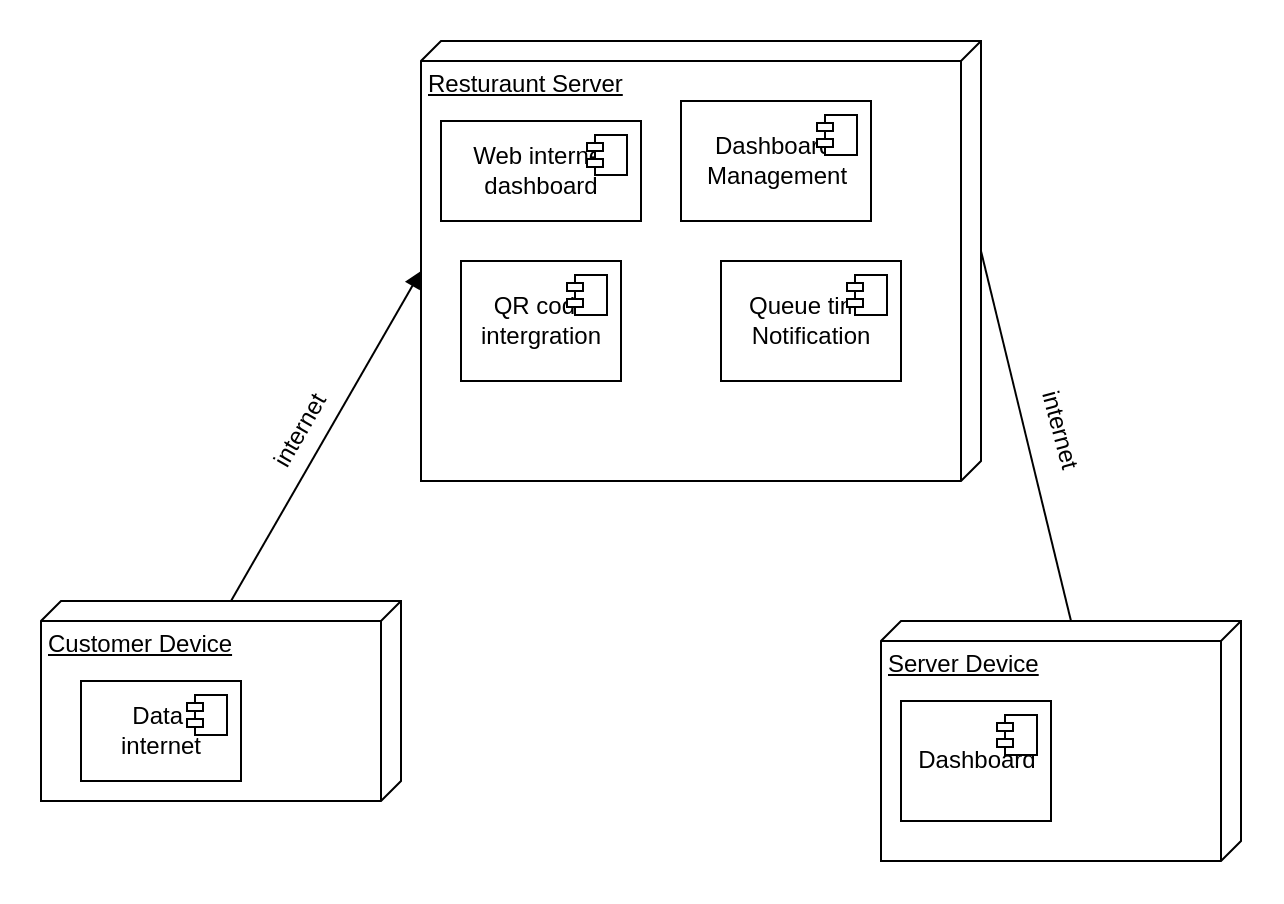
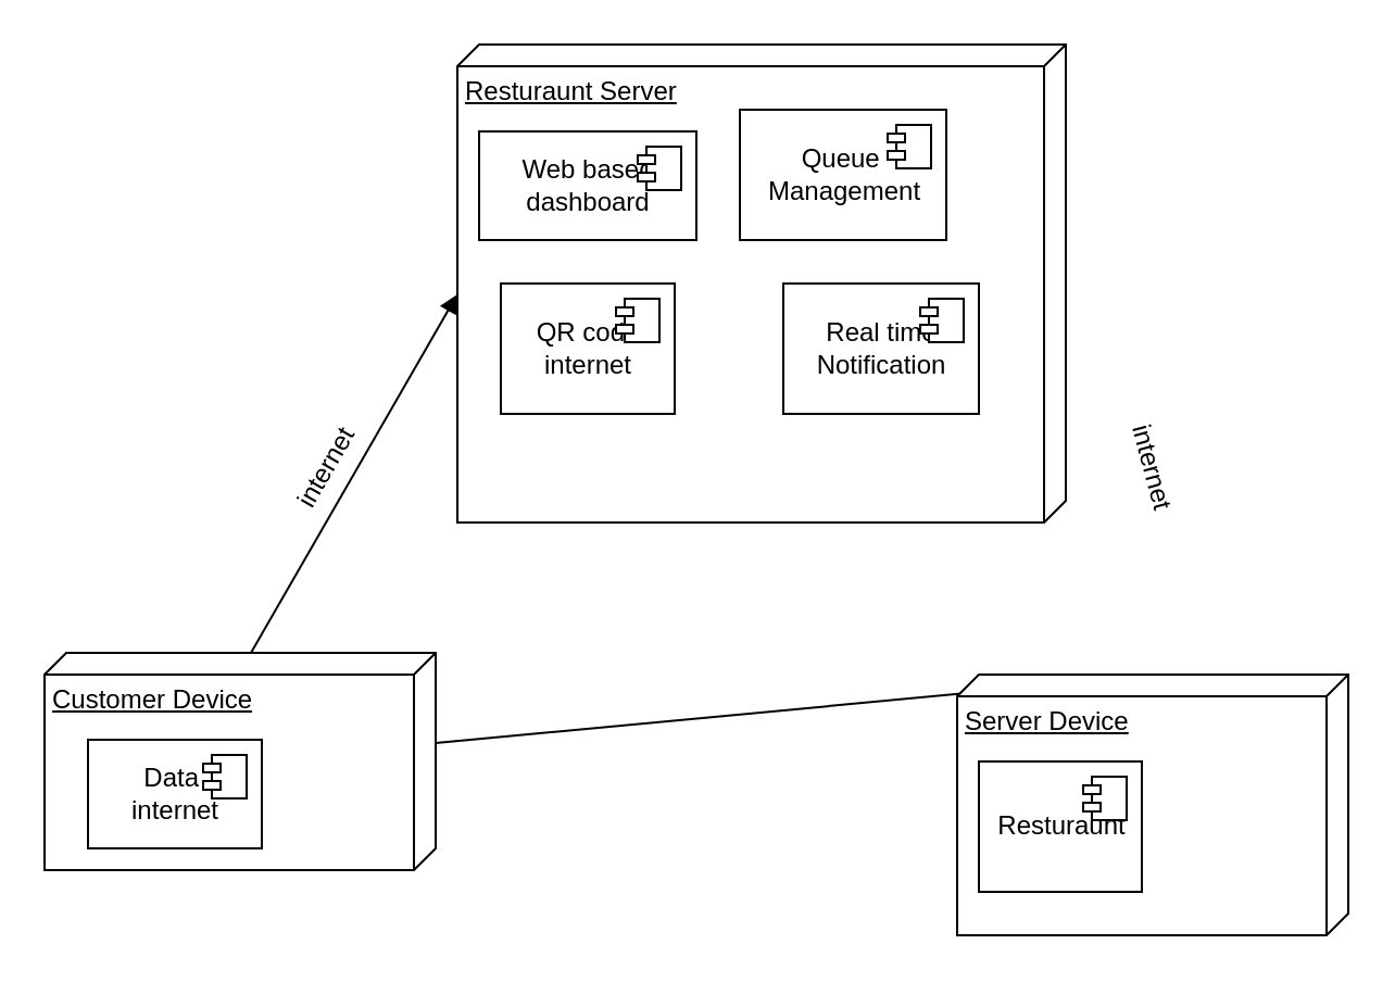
  <mxCell id="0" />
  <mxCell id="1" parent="0" />
  <mxCell id="2" value="" style="endArrow=block;html=1;rounded=0;entryX=0;entryY=0;entryDx=115;entryDy=280;entryPerimeter=0;exitX=0;exitY=0;exitDx=0;exitDy=85;exitPerimeter=0;" edge="1" parent="1" source="7" target="6"><mxGeometry width="50" height="50" relative="1" as="geometry"><mxPoint x="105" y="280" as="sourcePoint" /><mxPoint x="220" y="131.94" as="targetPoint" /><Array as="points" /></mxGeometry></mxCell>
- <mxCell id="3" value="" style="endArrow=none;html=1;rounded=0;entryX=0;entryY=0;entryDx=105;entryDy=0;entryPerimeter=0;exitX=0;exitY=0;exitDx=0;exitDy=85;exitPerimeter=0;" edge="1" parent="1" source="8" target="6"><mxGeometry width="50" height="50" relative="1" as="geometry"><mxPoint x="525" y="280" as="sourcePoint" /><mxPoint x="410" y="145" as="targetPoint" /></mxGeometry></mxCell>
+ <mxCell id="3" value="" style="endArrow=none;html=1;rounded=0;exitX=0;exitY=0;exitDx=0;exitDy=85;exitPerimeter=0;" edge="1" parent="1" source="8" target="7"><mxGeometry width="50" height="50" relative="1" as="geometry"><mxPoint x="525" y="280" as="sourcePoint" /><mxPoint x="410" y="145" as="targetPoint" /></mxGeometry></mxCell>
  <mxCell id="4" value="internet" style="text;html=1;strokeColor=none;fillColor=none;align=center;verticalAlign=middle;whiteSpace=wrap;rounded=0;rotation=75;" vertex="1" parent="1"><mxGeometry x="500" y="200" width="60" height="30" as="geometry" /></mxCell>
  <mxCell id="5" value="internet" style="text;html=1;strokeColor=none;fillColor=none;align=center;verticalAlign=middle;whiteSpace=wrap;rounded=0;rotation=-60;" vertex="1" parent="1"><mxGeometry x="120" y="200" width="60" height="30" as="geometry" /></mxCell>
  <mxCell id="6" value="Resturaunt Server" style="verticalAlign=top;align=left;spacingTop=8;spacingLeft=2;spacingRight=12;shape=cube;size=10;direction=south;fontStyle=4;html=1;" vertex="1" parent="1"><mxGeometry x="210" y="20" width="280" height="220" as="geometry" /></mxCell>
  <mxCell id="7" value="Customer Device" style="verticalAlign=top;align=left;spacingTop=8;spacingLeft=2;spacingRight=12;shape=cube;size=10;direction=south;fontStyle=4;html=1;" vertex="1" parent="1"><mxGeometry x="20" y="300" width="180" height="100" as="geometry" /></mxCell>
  <mxCell id="8" value="Server Device" style="verticalAlign=top;align=left;spacingTop=8;spacingLeft=2;spacingRight=12;shape=cube;size=10;direction=south;fontStyle=4;html=1;" vertex="1" parent="1"><mxGeometry x="440" y="310" width="180" height="120" as="geometry" /></mxCell>
- <mxCell id="9" value="Web internet&lt;br&gt;dashboard" style="html=1;dropTarget=0;" vertex="1" parent="1"><mxGeometry x="220" y="60" width="100" height="50" as="geometry" /></mxCell>
+ <mxCell id="9" value="Web based&lt;br&gt;dashboard" style="html=1;dropTarget=0;" vertex="1" parent="1"><mxGeometry x="220" y="60" width="100" height="50" as="geometry" /></mxCell>
  <mxCell id="10" value="" style="shape=module;jettyWidth=8;jettyHeight=4;" vertex="1" parent="9"><mxGeometry x="1" width="20" height="20" relative="1" as="geometry"><mxPoint x="-27" y="7" as="offset" /></mxGeometry></mxCell>
- <mxCell id="11" value="QR code&lt;br&gt;intergration" style="html=1;dropTarget=0;" vertex="1" parent="1"><mxGeometry x="230" y="130" width="80" height="60" as="geometry" /></mxCell>
+ <mxCell id="11" value="QR code&lt;br&gt;internet" style="html=1;dropTarget=0;" vertex="1" parent="1"><mxGeometry x="230" y="130" width="80" height="60" as="geometry" /></mxCell>
  <mxCell id="12" value="" style="shape=module;jettyWidth=8;jettyHeight=4;" vertex="1" parent="11"><mxGeometry x="1" width="20" height="20" relative="1" as="geometry"><mxPoint x="-27" y="7" as="offset" /></mxGeometry></mxCell>
- <mxCell id="13" value="Queue time&lt;br&gt;Notification" style="html=1;dropTarget=0;" vertex="1" parent="1"><mxGeometry x="360" y="130" width="90" height="60" as="geometry" /></mxCell>
+ <mxCell id="13" value="Real time&lt;br&gt;Notification" style="html=1;dropTarget=0;" vertex="1" parent="1"><mxGeometry x="360" y="130" width="90" height="60" as="geometry" /></mxCell>
  <mxCell id="14" value="" style="shape=module;jettyWidth=8;jettyHeight=4;" vertex="1" parent="13"><mxGeometry x="1" width="20" height="20" relative="1" as="geometry"><mxPoint x="-27" y="7" as="offset" /></mxGeometry></mxCell>
- <mxCell id="15" value="Dashboard&amp;nbsp;&lt;br&gt;Management" style="html=1;dropTarget=0;" vertex="1" parent="1"><mxGeometry x="340" y="50" width="95" height="60" as="geometry" /></mxCell>
+ <mxCell id="15" value="Queue&amp;nbsp;&lt;br&gt;Management" style="html=1;dropTarget=0;" vertex="1" parent="1"><mxGeometry x="340" y="50" width="95" height="60" as="geometry" /></mxCell>
  <mxCell id="16" value="" style="shape=module;jettyWidth=8;jettyHeight=4;" vertex="1" parent="15"><mxGeometry x="1" width="20" height="20" relative="1" as="geometry"><mxPoint x="-27" y="7" as="offset" /></mxGeometry></mxCell>
  <mxCell id="17" value="Data&amp;nbsp;&lt;br&gt;internet" style="html=1;dropTarget=0;" vertex="1" parent="1"><mxGeometry x="40" y="340" width="80" height="50" as="geometry" /></mxCell>
  <mxCell id="18" value="" style="shape=module;jettyWidth=8;jettyHeight=4;" vertex="1" parent="17"><mxGeometry x="1" width="20" height="20" relative="1" as="geometry"><mxPoint x="-27" y="7" as="offset" /></mxGeometry></mxCell>
- <mxCell id="19" value="Dashboard" style="html=1;dropTarget=0;" vertex="1" parent="1"><mxGeometry x="450" y="350" width="75" height="60" as="geometry" /></mxCell>
+ <mxCell id="19" value="Resturaunt" style="html=1;dropTarget=0;" vertex="1" parent="1"><mxGeometry x="450" y="350" width="75" height="60" as="geometry" /></mxCell>
  <mxCell id="20" value="" style="shape=module;jettyWidth=8;jettyHeight=4;" vertex="1" parent="19"><mxGeometry x="1" width="20" height="20" relative="1" as="geometry"><mxPoint x="-27" y="7" as="offset" /></mxGeometry></mxCell>
